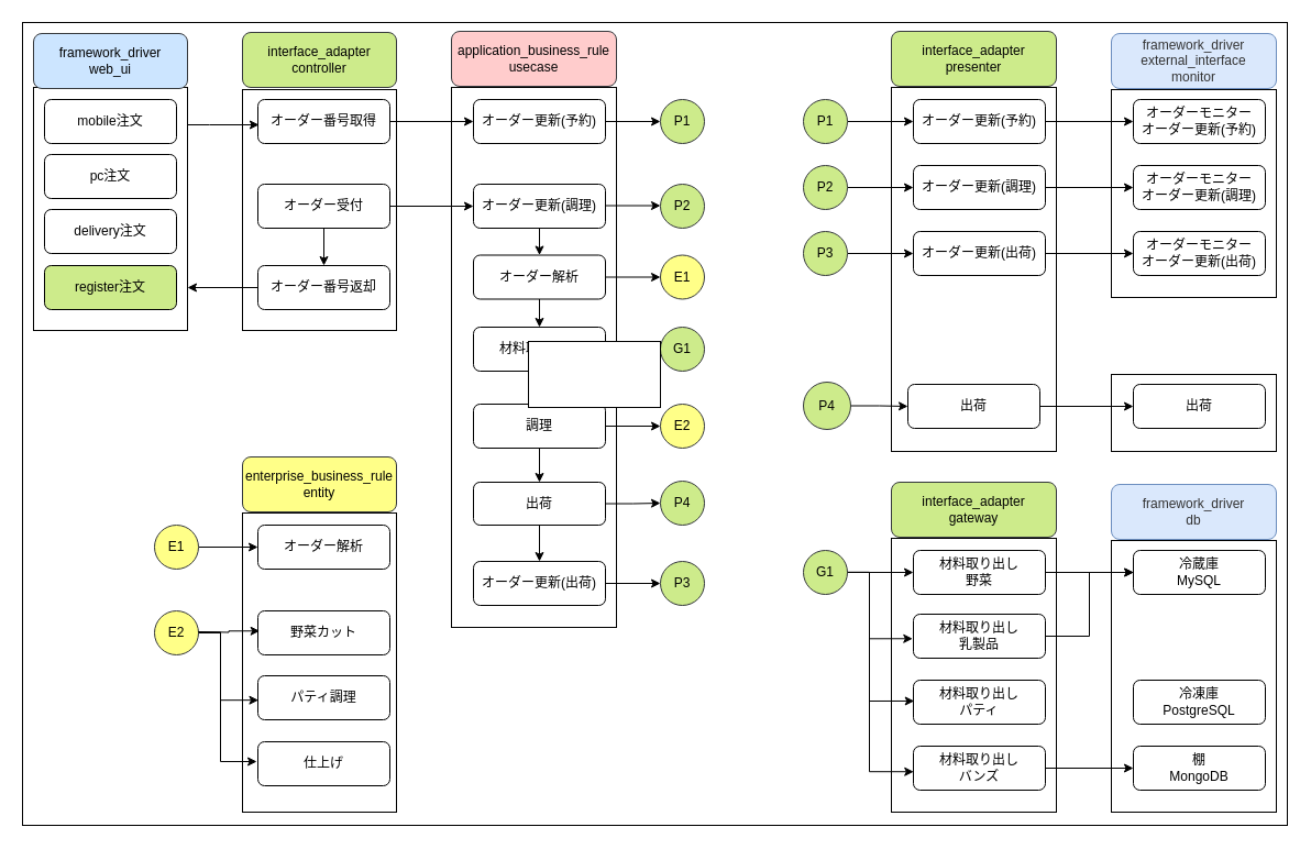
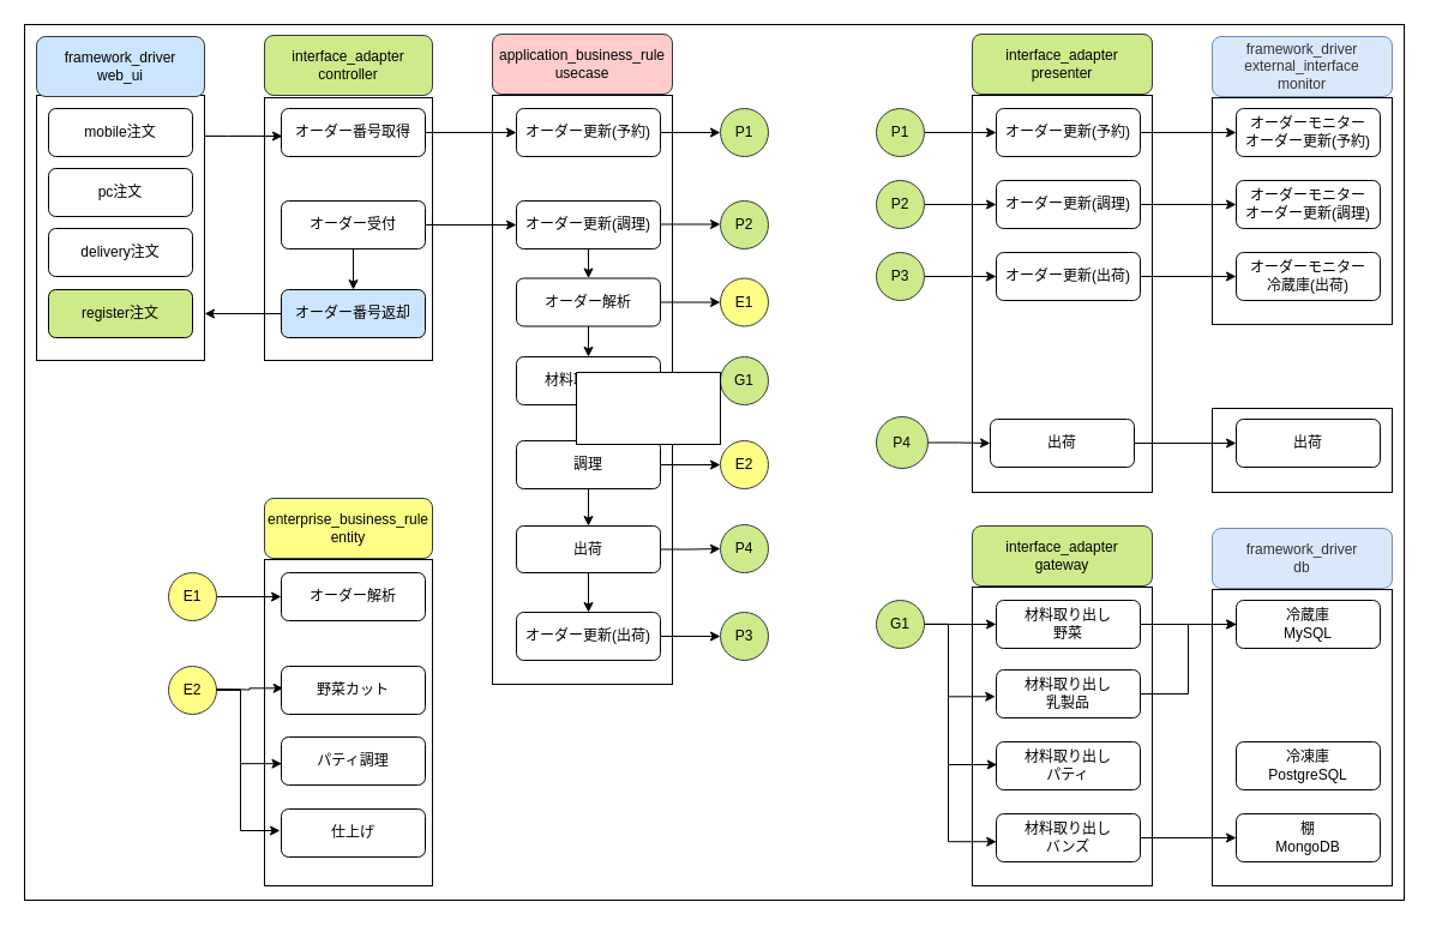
  <mxCell id="0" />
  <mxCell id="1" parent="0" />
  <mxCell id="2" value="" style="rounded=0;whiteSpace=wrap;html=1;" vertex="1" parent="1"><mxGeometry x="20" y="20" width="1150" height="730" as="geometry" /></mxCell>
  <mxCell id="3" value="" style="rounded=0;whiteSpace=wrap;html=1;fillColor=none;" parent="1" vertex="1"><mxGeometry x="220" y="81" width="140" height="219" as="geometry" /></mxCell>
  <mxCell id="4" style="edgeStyle=orthogonalEdgeStyle;rounded=0;orthogonalLoop=1;jettySize=auto;html=1;entryX=0.008;entryY=0.575;entryDx=0;entryDy=0;entryPerimeter=0;" parent="1" source="5" target="12" edge="1"><mxGeometry relative="1" as="geometry"><Array as="points"><mxPoint x="190" y="113" /><mxPoint x="190" y="113" /></Array></mxGeometry></mxCell>
  <mxCell id="5" value="" style="rounded=0;whiteSpace=wrap;html=1;fillColor=none;" parent="1" vertex="1"><mxGeometry x="30" y="79" width="140" height="221" as="geometry" /></mxCell>
  <mxCell id="6" value="mobile注文" style="rounded=1;whiteSpace=wrap;html=1;" parent="1" vertex="1"><mxGeometry x="40" y="90" width="120" height="40" as="geometry" /></mxCell>
  <mxCell id="7" value="pc注文" style="rounded=1;whiteSpace=wrap;html=1;" parent="1" vertex="1"><mxGeometry x="40" y="140" width="120" height="40" as="geometry" /></mxCell>
  <mxCell id="8" value="delivery注文" style="rounded=1;whiteSpace=wrap;html=1;" parent="1" vertex="1"><mxGeometry x="40" y="190" width="120" height="40" as="geometry" /></mxCell>
  <mxCell id="9" value="register注文" style="rounded=1;whiteSpace=wrap;html=1;fillColor=#cdeb8b;" parent="1" vertex="1"><mxGeometry x="40" y="241" width="120" height="40" as="geometry" /></mxCell>
  <mxCell id="10" value="interface_adapter&lt;br&gt;controller" style="rounded=1;whiteSpace=wrap;html=1;fillColor=#cdeb8b;strokeColor=#36393d;" parent="1" vertex="1"><mxGeometry x="220" y="29" width="140" height="50" as="geometry" /></mxCell>
  <mxCell id="11" value="" style="edgeStyle=orthogonalEdgeStyle;rounded=0;orthogonalLoop=1;jettySize=auto;html=1;" parent="1" source="12" target="26" edge="1"><mxGeometry relative="1" as="geometry" /></mxCell>
  <mxCell id="12" value="オーダー番号取得" style="rounded=1;whiteSpace=wrap;html=1;" parent="1" vertex="1"><mxGeometry x="234" y="90" width="120" height="40" as="geometry" /></mxCell>
  <mxCell id="13" value="framework_driver&lt;br&gt;web_ui" style="rounded=1;whiteSpace=wrap;html=1;fillColor=#cce5ff;strokeColor=#36393d;" parent="1" vertex="1"><mxGeometry x="30" y="30" width="140" height="50" as="geometry" /></mxCell>
  <mxCell id="14" style="edgeStyle=orthogonalEdgeStyle;rounded=0;orthogonalLoop=1;jettySize=auto;html=1;exitX=0.5;exitY=1;exitDx=0;exitDy=0;" parent="1" source="16" target="18" edge="1"><mxGeometry relative="1" as="geometry" /></mxCell>
  <mxCell id="15" style="edgeStyle=orthogonalEdgeStyle;rounded=0;orthogonalLoop=1;jettySize=auto;html=1;" parent="1" source="16" target="34" edge="1"><mxGeometry relative="1" as="geometry" /></mxCell>
  <mxCell id="16" value="オーダー受付" style="rounded=1;whiteSpace=wrap;html=1;" parent="1" vertex="1"><mxGeometry x="234" y="167" width="120" height="40" as="geometry" /></mxCell>
  <mxCell id="17" value="" style="edgeStyle=orthogonalEdgeStyle;rounded=0;orthogonalLoop=1;jettySize=auto;html=1;" parent="1" source="18" edge="1"><mxGeometry relative="1" as="geometry"><mxPoint x="170" y="261" as="targetPoint" /></mxGeometry></mxCell>
- <mxCell id="18" value="オーダー番号返却" style="rounded=1;whiteSpace=wrap;html=1;" parent="1" vertex="1"><mxGeometry x="234" y="241" width="120" height="40" as="geometry" /></mxCell>
+ <mxCell id="18" value="オーダー番号返却" style="rounded=1;whiteSpace=wrap;html=1;fillColor=#cce5ff;" parent="1" vertex="1"><mxGeometry x="234" y="241" width="120" height="40" as="geometry" /></mxCell>
  <mxCell id="19" value="" style="rounded=0;whiteSpace=wrap;html=1;fillColor=none;" parent="1" vertex="1"><mxGeometry x="410" y="79" width="150" height="491" as="geometry" /></mxCell>
  <mxCell id="20" value="application_business_rule&lt;br&gt;usecase" style="rounded=1;whiteSpace=wrap;html=1;fillColor=#ffcccc;strokeColor=#36393d;" parent="1" vertex="1"><mxGeometry x="410" y="28" width="150" height="50" as="geometry" /></mxCell>
  <mxCell id="21" value="" style="rounded=0;whiteSpace=wrap;html=1;fillColor=none;" parent="1" vertex="1"><mxGeometry x="810" y="79" width="150" height="331" as="geometry" /></mxCell>
  <mxCell id="22" value="interface_adapter&lt;br&gt;presenter" style="rounded=1;whiteSpace=wrap;html=1;fillColor=#cdeb8b;strokeColor=#36393d;" parent="1" vertex="1"><mxGeometry x="810" y="28" width="150" height="50" as="geometry" /></mxCell>
  <mxCell id="23" value="" style="rounded=0;whiteSpace=wrap;html=1;fillColor=none;" parent="1" vertex="1"><mxGeometry x="1010" y="81" width="150" height="189" as="geometry" /></mxCell>
  <mxCell id="24" value="&lt;span style=&quot;color: rgb(51 , 51 , 51)&quot;&gt;framework_driver&lt;/span&gt;&lt;br style=&quot;color: rgb(51 , 51 , 51)&quot;&gt;&lt;span style=&quot;color: rgb(51 , 51 , 51)&quot;&gt;external_interface&lt;br&gt;monitor&lt;br&gt;&lt;/span&gt;" style="rounded=1;whiteSpace=wrap;html=1;fillColor=#dae8fc;strokeColor=#6c8ebf;" parent="1" vertex="1"><mxGeometry x="1010" y="30" width="150" height="50" as="geometry" /></mxCell>
  <mxCell id="25" value="" style="edgeStyle=orthogonalEdgeStyle;rounded=0;orthogonalLoop=1;jettySize=auto;html=1;" parent="1" source="26" target="30" edge="1"><mxGeometry relative="1" as="geometry" /></mxCell>
  <mxCell id="26" value="オーダー更新(予約)" style="rounded=1;whiteSpace=wrap;html=1;" parent="1" vertex="1"><mxGeometry x="430" y="90" width="120" height="40" as="geometry" /></mxCell>
  <mxCell id="27" value="" style="edgeStyle=orthogonalEdgeStyle;rounded=0;orthogonalLoop=1;jettySize=auto;html=1;" parent="1" source="28" target="29" edge="1"><mxGeometry relative="1" as="geometry" /></mxCell>
  <mxCell id="28" value="オーダー更新(予約)" style="rounded=1;whiteSpace=wrap;html=1;" parent="1" vertex="1"><mxGeometry x="830" y="90" width="120" height="40" as="geometry" /></mxCell>
  <mxCell id="29" value="オーダーモニター&lt;br&gt;オーダー更新(予約)" style="rounded=1;whiteSpace=wrap;html=1;" parent="1" vertex="1"><mxGeometry x="1030" y="90" width="120" height="40" as="geometry" /></mxCell>
  <mxCell id="30" value="P1" style="ellipse;whiteSpace=wrap;html=1;aspect=fixed;fillColor=#cdeb8b;strokeColor=#36393d;" parent="1" vertex="1"><mxGeometry x="600" y="90" width="40" height="40" as="geometry" /></mxCell>
  <mxCell id="31" value="" style="edgeStyle=orthogonalEdgeStyle;rounded=0;orthogonalLoop=1;jettySize=auto;html=1;" parent="1" source="32" target="28" edge="1"><mxGeometry relative="1" as="geometry" /></mxCell>
  <mxCell id="32" value="P1" style="ellipse;whiteSpace=wrap;html=1;aspect=fixed;fillColor=#cdeb8b;strokeColor=#36393d;" parent="1" vertex="1"><mxGeometry x="730" y="90" width="40" height="40" as="geometry" /></mxCell>
  <mxCell id="33" value="" style="edgeStyle=orthogonalEdgeStyle;rounded=0;orthogonalLoop=1;jettySize=auto;html=1;" parent="1" source="34" target="37" edge="1"><mxGeometry relative="1" as="geometry" /></mxCell>
  <mxCell id="34" value="オーダー更新(調理)" style="rounded=1;whiteSpace=wrap;html=1;" parent="1" vertex="1"><mxGeometry x="430" y="167" width="120" height="40" as="geometry" /></mxCell>
  <mxCell id="35" value="" style="edgeStyle=orthogonalEdgeStyle;rounded=0;orthogonalLoop=1;jettySize=auto;html=1;" parent="1" source="37" target="45" edge="1"><mxGeometry relative="1" as="geometry" /></mxCell>
  <mxCell id="36" value="" style="edgeStyle=orthogonalEdgeStyle;rounded=0;orthogonalLoop=1;jettySize=auto;html=1;" parent="1" source="37" target="48" edge="1"><mxGeometry relative="1" as="geometry" /></mxCell>
  <mxCell id="37" value="オーダー解析" style="rounded=1;whiteSpace=wrap;html=1;" parent="1" vertex="1"><mxGeometry x="430" y="231.5" width="120" height="40" as="geometry" /></mxCell>
  <mxCell id="38" value="" style="edgeStyle=orthogonalEdgeStyle;rounded=0;orthogonalLoop=1;jettySize=auto;html=1;" parent="1" edge="1"><mxGeometry relative="1" as="geometry"><mxPoint x="550" y="186.5" as="sourcePoint" /><mxPoint x="600" y="186.5" as="targetPoint" /></mxGeometry></mxCell>
  <mxCell id="39" value="P2" style="ellipse;whiteSpace=wrap;html=1;aspect=fixed;fillColor=#cdeb8b;strokeColor=#36393d;" parent="1" vertex="1"><mxGeometry x="600" y="167" width="40" height="40" as="geometry" /></mxCell>
  <mxCell id="40" value="" style="edgeStyle=orthogonalEdgeStyle;rounded=0;orthogonalLoop=1;jettySize=auto;html=1;" parent="1" source="41" target="43" edge="1"><mxGeometry relative="1" as="geometry" /></mxCell>
  <mxCell id="41" value="P2" style="ellipse;whiteSpace=wrap;html=1;aspect=fixed;fillColor=#cdeb8b;strokeColor=#36393d;" parent="1" vertex="1"><mxGeometry x="730" y="150" width="40" height="40" as="geometry" /></mxCell>
  <mxCell id="42" value="" style="edgeStyle=orthogonalEdgeStyle;rounded=0;orthogonalLoop=1;jettySize=auto;html=1;" parent="1" source="43" target="44" edge="1"><mxGeometry relative="1" as="geometry" /></mxCell>
  <mxCell id="43" value="オーダー更新(調理)" style="rounded=1;whiteSpace=wrap;html=1;" parent="1" vertex="1"><mxGeometry x="830" y="150" width="120" height="40" as="geometry" /></mxCell>
  <mxCell id="44" value="オーダーモニター&lt;br&gt;オーダー更新(調理)" style="rounded=1;whiteSpace=wrap;html=1;" parent="1" vertex="1"><mxGeometry x="1030" y="150" width="120" height="40" as="geometry" /></mxCell>
  <mxCell id="45" value="E1" style="ellipse;whiteSpace=wrap;html=1;aspect=fixed;fillColor=#ffff88;strokeColor=#36393d;" parent="1" vertex="1"><mxGeometry x="600" y="231.5" width="40" height="40" as="geometry" /></mxCell>
  <mxCell id="46" value="" style="edgeStyle=orthogonalEdgeStyle;rounded=0;orthogonalLoop=1;jettySize=auto;html=1;" parent="1" source="48" target="49" edge="1"><mxGeometry relative="1" as="geometry" /></mxCell>
  <mxCell id="47" value="" style="edgeStyle=orthogonalEdgeStyle;rounded=0;orthogonalLoop=1;jettySize=auto;html=1;" parent="1" source="48" target="52" edge="1"><mxGeometry relative="1" as="geometry" /></mxCell>
  <mxCell id="48" value="材料取り出し" style="rounded=1;whiteSpace=wrap;html=1;" parent="1" vertex="1"><mxGeometry x="430" y="297" width="120" height="40" as="geometry" /></mxCell>
  <mxCell id="49" value="G1" style="ellipse;whiteSpace=wrap;html=1;aspect=fixed;fillColor=#cdeb8b;strokeColor=#36393d;" parent="1" vertex="1"><mxGeometry x="600" y="297" width="40" height="40" as="geometry" /></mxCell>
  <mxCell id="50" value="" style="edgeStyle=orthogonalEdgeStyle;rounded=0;orthogonalLoop=1;jettySize=auto;html=1;" parent="1" source="52" target="53" edge="1"><mxGeometry relative="1" as="geometry" /></mxCell>
  <mxCell id="51" value="" style="edgeStyle=orthogonalEdgeStyle;rounded=0;orthogonalLoop=1;jettySize=auto;html=1;" parent="1" source="52" target="92" edge="1"><mxGeometry relative="1" as="geometry" /></mxCell>
  <mxCell id="52" value="調理" style="rounded=1;whiteSpace=wrap;html=1;" parent="1" vertex="1"><mxGeometry x="430" y="367" width="120" height="40" as="geometry" /></mxCell>
  <mxCell id="53" value="E2" style="ellipse;whiteSpace=wrap;html=1;aspect=fixed;fillColor=#ffff88;strokeColor=#36393d;" parent="1" vertex="1"><mxGeometry x="600" y="367" width="40" height="40" as="geometry" /></mxCell>
  <mxCell id="54" value="" style="edgeStyle=orthogonalEdgeStyle;rounded=0;orthogonalLoop=1;jettySize=auto;html=1;" parent="1" source="55" target="56" edge="1"><mxGeometry relative="1" as="geometry" /></mxCell>
  <mxCell id="55" value="オーダー更新(出荷)" style="rounded=1;whiteSpace=wrap;html=1;" parent="1" vertex="1"><mxGeometry x="430" y="510" width="120" height="40" as="geometry" /></mxCell>
  <mxCell id="56" value="P3" style="ellipse;whiteSpace=wrap;html=1;aspect=fixed;fillColor=#cdeb8b;strokeColor=#36393d;" parent="1" vertex="1"><mxGeometry x="600" y="510" width="40" height="40" as="geometry" /></mxCell>
  <mxCell id="57" value="" style="edgeStyle=orthogonalEdgeStyle;rounded=0;orthogonalLoop=1;jettySize=auto;html=1;" parent="1" source="58" target="60" edge="1"><mxGeometry relative="1" as="geometry" /></mxCell>
  <mxCell id="58" value="P3" style="ellipse;whiteSpace=wrap;html=1;aspect=fixed;fillColor=#cdeb8b;strokeColor=#36393d;" parent="1" vertex="1"><mxGeometry x="730" y="210" width="40" height="40" as="geometry" /></mxCell>
  <mxCell id="59" value="" style="edgeStyle=orthogonalEdgeStyle;rounded=0;orthogonalLoop=1;jettySize=auto;html=1;" parent="1" source="60" target="61" edge="1"><mxGeometry relative="1" as="geometry" /></mxCell>
  <mxCell id="60" value="オーダー更新(出荷)" style="rounded=1;whiteSpace=wrap;html=1;" parent="1" vertex="1"><mxGeometry x="830" y="210" width="120" height="40" as="geometry" /></mxCell>
- <mxCell id="61" value="オーダーモニター&lt;br&gt;オーダー更新(出荷)" style="rounded=1;whiteSpace=wrap;html=1;" parent="1" vertex="1"><mxGeometry x="1030" y="210" width="120" height="40" as="geometry" /></mxCell>
+ <mxCell id="61" value="オーダーモニター&lt;br&gt;冷蔵庫(出荷)" style="rounded=1;whiteSpace=wrap;html=1;" parent="1" vertex="1"><mxGeometry x="1030" y="210" width="120" height="40" as="geometry" /></mxCell>
  <mxCell id="62" value="" style="rounded=0;whiteSpace=wrap;html=1;fillColor=none;" parent="1" vertex="1"><mxGeometry x="220" y="466" width="140" height="272" as="geometry" /></mxCell>
  <mxCell id="63" value="enterprise_business_rule&lt;br&gt;entity" style="rounded=1;whiteSpace=wrap;html=1;fillColor=#ffff88;strokeColor=#36393d;" parent="1" vertex="1"><mxGeometry x="220" y="415" width="140" height="50" as="geometry" /></mxCell>
  <mxCell id="64" value="オーダー解析" style="rounded=1;whiteSpace=wrap;html=1;" parent="1" vertex="1"><mxGeometry x="234" y="477" width="120" height="40" as="geometry" /></mxCell>
  <mxCell id="65" value="" style="edgeStyle=orthogonalEdgeStyle;rounded=0;orthogonalLoop=1;jettySize=auto;html=1;" parent="1" source="66" target="64" edge="1"><mxGeometry relative="1" as="geometry" /></mxCell>
  <mxCell id="66" value="E1" style="ellipse;whiteSpace=wrap;html=1;aspect=fixed;fillColor=#ffff88;strokeColor=#36393d;" parent="1" vertex="1"><mxGeometry x="140" y="477" width="40" height="40" as="geometry" /></mxCell>
  <mxCell id="67" value="" style="edgeStyle=orthogonalEdgeStyle;rounded=0;orthogonalLoop=1;jettySize=auto;html=1;entryX=-0.008;entryY=0.45;entryDx=0;entryDy=0;entryPerimeter=0;" parent="1" source="68" target="101" edge="1"><mxGeometry relative="1" as="geometry"><Array as="points"><mxPoint x="200" y="575" /><mxPoint x="200" y="692" /></Array></mxGeometry></mxCell>
  <mxCell id="68" value="E2" style="ellipse;whiteSpace=wrap;html=1;aspect=fixed;fillColor=#ffff88;strokeColor=#36393d;" parent="1" vertex="1"><mxGeometry x="140" y="555" width="40" height="40" as="geometry" /></mxCell>
  <mxCell id="69" value="野菜カット" style="rounded=1;whiteSpace=wrap;html=1;" parent="1" vertex="1"><mxGeometry x="234" y="555" width="120" height="40" as="geometry" /></mxCell>
  <mxCell id="70" value="" style="edgeStyle=orthogonalEdgeStyle;rounded=0;orthogonalLoop=1;jettySize=auto;html=1;" parent="1" edge="1"><mxGeometry relative="1" as="geometry"><mxPoint x="830" y="522" as="targetPoint" /></mxGeometry></mxCell>
  <mxCell id="71" value="" style="rounded=0;whiteSpace=wrap;html=1;fillColor=none;" parent="1" vertex="1"><mxGeometry x="810" y="489" width="150" height="249" as="geometry" /></mxCell>
  <mxCell id="72" value="interface_adapter&lt;br&gt;gateway" style="rounded=1;whiteSpace=wrap;html=1;fillColor=#cdeb8b;strokeColor=#36393d;" parent="1" vertex="1"><mxGeometry x="810" y="438" width="150" height="50" as="geometry" /></mxCell>
  <mxCell id="73" value="" style="rounded=0;whiteSpace=wrap;html=1;fillColor=none;" parent="1" vertex="1"><mxGeometry x="1010" y="491" width="150" height="247" as="geometry" /></mxCell>
  <mxCell id="74" value="&lt;span style=&quot;color: rgb(51 , 51 , 51)&quot;&gt;framework_driver&lt;/span&gt;&lt;br style=&quot;color: rgb(51 , 51 , 51)&quot;&gt;&lt;font color=&quot;#333333&quot;&gt;db&lt;/font&gt;" style="rounded=1;whiteSpace=wrap;html=1;fillColor=#dae8fc;strokeColor=#6c8ebf;" parent="1" vertex="1"><mxGeometry x="1010" y="440" width="150" height="50" as="geometry" /></mxCell>
  <mxCell id="75" value="" style="edgeStyle=orthogonalEdgeStyle;rounded=0;orthogonalLoop=1;jettySize=auto;html=1;" parent="1" source="76" target="77" edge="1"><mxGeometry relative="1" as="geometry" /></mxCell>
  <mxCell id="76" value="材料取り出し&lt;br&gt;野菜" style="rounded=1;whiteSpace=wrap;html=1;" parent="1" vertex="1"><mxGeometry x="830" y="500" width="120" height="40" as="geometry" /></mxCell>
  <mxCell id="77" value="冷蔵庫&lt;br&gt;MySQL" style="rounded=1;whiteSpace=wrap;html=1;" parent="1" vertex="1"><mxGeometry x="1030" y="500" width="120" height="40" as="geometry" /></mxCell>
  <mxCell id="78" value="" style="edgeStyle=orthogonalEdgeStyle;rounded=0;orthogonalLoop=1;jettySize=auto;html=1;entryX=0.006;entryY=0.474;entryDx=0;entryDy=0;entryPerimeter=0;" parent="1" source="81" target="84" edge="1"><mxGeometry relative="1" as="geometry"><Array as="points"><mxPoint x="790" y="520" /><mxPoint x="790" y="637" /></Array></mxGeometry></mxCell>
  <mxCell id="79" value="" style="edgeStyle=orthogonalEdgeStyle;rounded=0;orthogonalLoop=1;jettySize=auto;html=1;entryX=-0.006;entryY=0.557;entryDx=0;entryDy=0;entryPerimeter=0;" parent="1" source="81" target="83" edge="1"><mxGeometry relative="1" as="geometry"><Array as="points"><mxPoint x="790" y="520" /><mxPoint x="790" y="580" /></Array></mxGeometry></mxCell>
  <mxCell id="80" value="" style="edgeStyle=orthogonalEdgeStyle;rounded=0;orthogonalLoop=1;jettySize=auto;html=1;" parent="1" source="81" target="76" edge="1"><mxGeometry relative="1" as="geometry" /></mxCell>
  <mxCell id="81" value="G1" style="ellipse;whiteSpace=wrap;html=1;aspect=fixed;fillColor=#cdeb8b;strokeColor=#36393d;" parent="1" vertex="1"><mxGeometry x="730" y="500" width="40" height="40" as="geometry" /></mxCell>
  <mxCell id="82" style="edgeStyle=orthogonalEdgeStyle;rounded=0;orthogonalLoop=1;jettySize=auto;html=1;entryX=0.003;entryY=0.5;entryDx=0;entryDy=0;entryPerimeter=0;" parent="1" source="83" target="77" edge="1"><mxGeometry relative="1" as="geometry" /></mxCell>
  <mxCell id="83" value="材料取り出し&lt;br&gt;乳製品" style="rounded=1;whiteSpace=wrap;html=1;" parent="1" vertex="1"><mxGeometry x="830" y="558" width="120" height="40" as="geometry" /></mxCell>
  <mxCell id="84" value="材料取り出し&lt;br&gt;パティ" style="rounded=1;whiteSpace=wrap;html=1;" parent="1" vertex="1"><mxGeometry x="830" y="618" width="120" height="40" as="geometry" /></mxCell>
  <mxCell id="85" value="" style="edgeStyle=orthogonalEdgeStyle;rounded=0;orthogonalLoop=1;jettySize=auto;html=1;" parent="1" source="86" target="89" edge="1"><mxGeometry relative="1" as="geometry" /></mxCell>
  <mxCell id="86" value="材料取り出し&lt;br&gt;バンズ" style="rounded=1;whiteSpace=wrap;html=1;" parent="1" vertex="1"><mxGeometry x="830" y="678" width="120" height="40" as="geometry" /></mxCell>
  <mxCell id="87" value="" style="edgeStyle=orthogonalEdgeStyle;rounded=0;orthogonalLoop=1;jettySize=auto;html=1;entryX=0.002;entryY=0.581;entryDx=0;entryDy=0;entryPerimeter=0;exitX=1.006;exitY=0.495;exitDx=0;exitDy=0;exitPerimeter=0;" parent="1" source="81" target="86" edge="1"><mxGeometry relative="1" as="geometry"><mxPoint x="740" y="530" as="sourcePoint" /><mxPoint x="839.28" y="590.28" as="targetPoint" /><Array as="points"><mxPoint x="790" y="520" /><mxPoint x="790" y="701" /></Array></mxGeometry></mxCell>
  <mxCell id="88" value="冷凍庫&lt;br&gt;PostgreSQL" style="rounded=1;whiteSpace=wrap;html=1;" parent="1" vertex="1"><mxGeometry x="1030" y="618" width="120" height="40" as="geometry" /></mxCell>
  <mxCell id="89" value="棚&lt;br&gt;MongoDB" style="rounded=1;whiteSpace=wrap;html=1;" parent="1" vertex="1"><mxGeometry x="1030" y="678" width="120" height="40" as="geometry" /></mxCell>
  <mxCell id="90" value="" style="edgeStyle=orthogonalEdgeStyle;rounded=0;orthogonalLoop=1;jettySize=auto;html=1;" parent="1" source="92" target="93" edge="1"><mxGeometry relative="1" as="geometry" /></mxCell>
  <mxCell id="91" value="" style="edgeStyle=orthogonalEdgeStyle;rounded=0;orthogonalLoop=1;jettySize=auto;html=1;" parent="1" source="92" target="55" edge="1"><mxGeometry relative="1" as="geometry" /></mxCell>
  <mxCell id="92" value="出荷" style="rounded=1;whiteSpace=wrap;html=1;" parent="1" vertex="1"><mxGeometry x="430" y="438" width="120" height="39" as="geometry" /></mxCell>
  <mxCell id="93" value="P4" style="ellipse;whiteSpace=wrap;html=1;aspect=fixed;fillColor=#cdeb8b;strokeColor=#36393d;" parent="1" vertex="1"><mxGeometry x="600" y="437" width="40" height="40" as="geometry" /></mxCell>
  <mxCell id="94" value="" style="rounded=0;whiteSpace=wrap;html=1;fillColor=none;" parent="1" vertex="1"><mxGeometry x="1010" y="340" width="150" height="70" as="geometry" /></mxCell>
  <mxCell id="95" value="出荷" style="rounded=1;whiteSpace=wrap;html=1;" parent="1" vertex="1"><mxGeometry x="1030" y="349" width="120" height="40" as="geometry" /></mxCell>
  <mxCell id="96" value="" style="edgeStyle=orthogonalEdgeStyle;rounded=0;orthogonalLoop=1;jettySize=auto;html=1;" parent="1" source="97" target="95" edge="1"><mxGeometry relative="1" as="geometry" /></mxCell>
  <mxCell id="97" value="出荷" style="rounded=1;whiteSpace=wrap;html=1;" parent="1" vertex="1"><mxGeometry x="825" y="349" width="120" height="40" as="geometry" /></mxCell>
  <mxCell id="98" value="" style="edgeStyle=orthogonalEdgeStyle;rounded=0;orthogonalLoop=1;jettySize=auto;html=1;" parent="1" source="99" target="97" edge="1"><mxGeometry relative="1" as="geometry" /></mxCell>
  <mxCell id="99" value="P4" style="ellipse;whiteSpace=wrap;html=1;aspect=fixed;fillColor=#cdeb8b;strokeColor=#36393d;" parent="1" vertex="1"><mxGeometry x="730" y="347" width="43" height="43" as="geometry" /></mxCell>
  <mxCell id="100" value="パティ調理" style="rounded=1;whiteSpace=wrap;html=1;" parent="1" vertex="1"><mxGeometry x="234" y="614" width="120" height="40" as="geometry" /></mxCell>
  <mxCell id="101" value="仕上げ" style="rounded=1;whiteSpace=wrap;html=1;" parent="1" vertex="1"><mxGeometry x="234" y="674" width="120" height="40" as="geometry" /></mxCell>
  <mxCell id="102" value="" style="edgeStyle=orthogonalEdgeStyle;rounded=0;orthogonalLoop=1;jettySize=auto;html=1;entryX=0.004;entryY=0.554;entryDx=0;entryDy=0;entryPerimeter=0;exitX=0.989;exitY=0.486;exitDx=0;exitDy=0;exitPerimeter=0;" parent="1" source="68" target="100" edge="1"><mxGeometry relative="1" as="geometry"><mxPoint x="190" y="585" as="sourcePoint" /><mxPoint x="229.94" y="635.984" as="targetPoint" /><Array as="points"><mxPoint x="200" y="574" /><mxPoint x="200" y="636" /></Array></mxGeometry></mxCell>
  <mxCell id="103" value="" style="edgeStyle=orthogonalEdgeStyle;rounded=0;orthogonalLoop=1;jettySize=auto;html=1;entryX=0.014;entryY=0.457;entryDx=0;entryDy=0;entryPerimeter=0;" parent="1" target="69" edge="1"><mxGeometry relative="1" as="geometry"><mxPoint x="180" y="574" as="sourcePoint" /><mxPoint x="230" y="574" as="targetPoint" /></mxGeometry></mxCell>
  <mxCell id="104" value="" style="rounded=0;whiteSpace=wrap;html=1;" vertex="1" parent="1"><mxGeometry x="480" y="310" width="120" height="60" as="geometry" /></mxCell>
  <mxCell id="105" value="" style="rounded=0;whiteSpace=wrap;html=1;" vertex="1" parent="1"><mxGeometry x="480" y="310" width="120" height="60" as="geometry" /></mxCell>
  <mxCell id="106" value="" style="rounded=0;whiteSpace=wrap;html=1;" vertex="1" parent="1"><mxGeometry x="480" y="310" width="120" height="60" as="geometry" /></mxCell>
